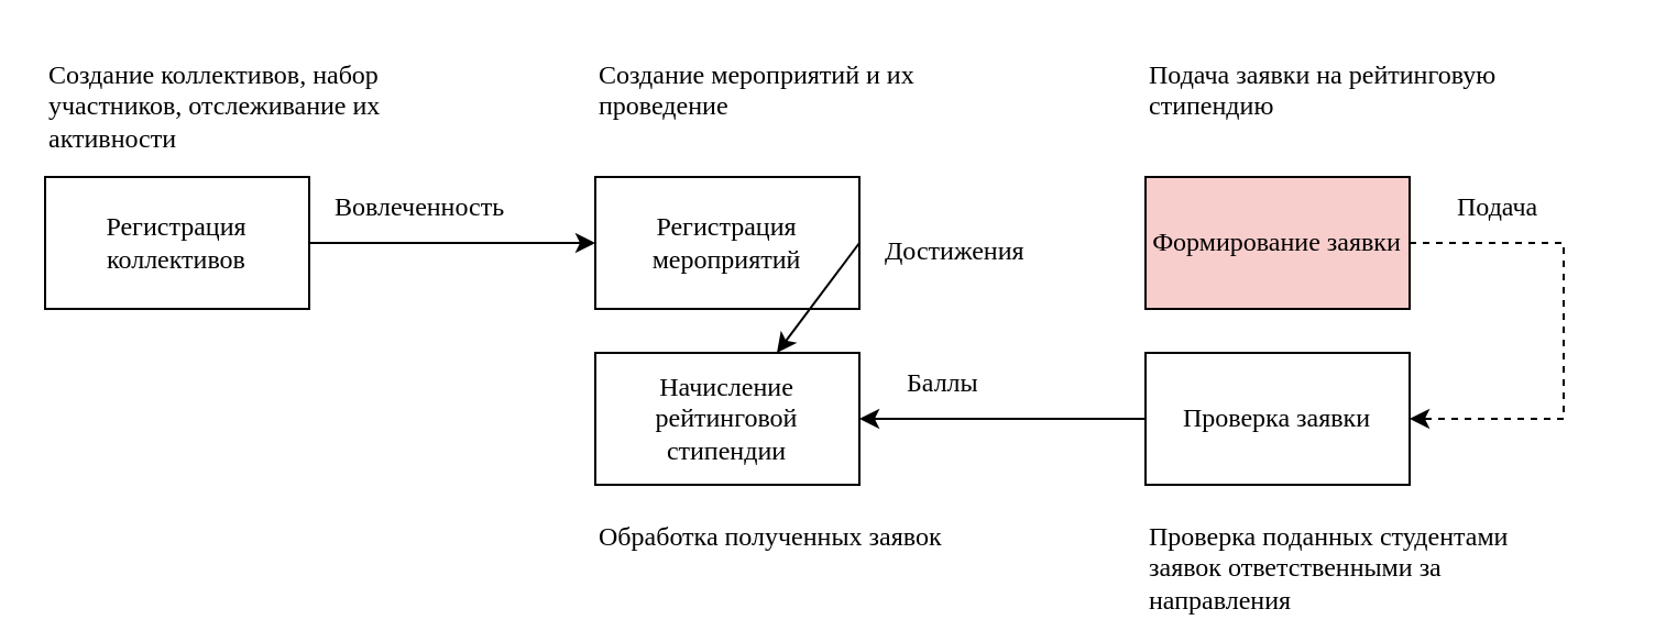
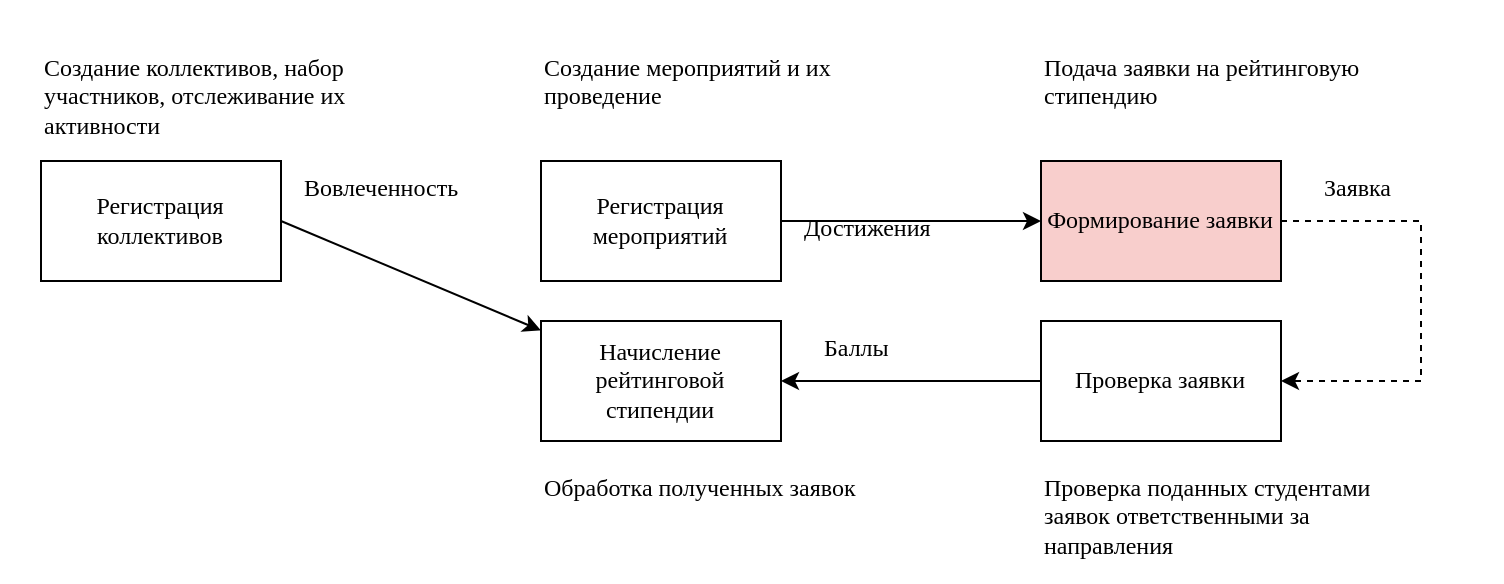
  <mxCell id="0" />
  <mxCell id="1" parent="0" />
  <mxCell id="2" value="Регистрация коллективов" style="rounded=0;whiteSpace=wrap;html=1;fontFamily=Times New Roman;" vertex="1" parent="1"><mxGeometry x="20" y="80" width="120" height="60" as="geometry" /></mxCell>
  <mxCell id="3" value="Регистрация мероприятий" style="rounded=0;whiteSpace=wrap;html=1;fontFamily=Times New Roman;" vertex="1" parent="1"><mxGeometry x="270" y="80" width="120" height="60" as="geometry" /></mxCell>
  <mxCell id="4" value="Формирование заявки" style="rounded=0;whiteSpace=wrap;html=1;fontFamily=Times New Roman;fillColor=#f8cecc;" vertex="1" parent="1"><mxGeometry x="520" y="80" width="120" height="60" as="geometry" /></mxCell>
  <mxCell id="5" value="Проверка заявки" style="rounded=0;whiteSpace=wrap;html=1;fontFamily=Times New Roman;" vertex="1" parent="1"><mxGeometry x="520" y="160" width="120" height="60" as="geometry" /></mxCell>
  <mxCell id="6" value="Начисление рейтинговой стипендии" style="rounded=0;whiteSpace=wrap;html=1;fontFamily=Times New Roman;" vertex="1" parent="1"><mxGeometry x="270" y="160" width="120" height="60" as="geometry" /></mxCell>
- <mxCell id="7" value="" style="endArrow=classic;html=1;rounded=0;exitX=1;exitY=0.5;exitDx=0;exitDy=0;fontFamily=Times New Roman;" edge="1" parent="1" source="2" target="3"><mxGeometry width="50" height="50" relative="1" as="geometry"><mxPoint x="140" y="230" as="sourcePoint" /><mxPoint x="190" y="180" as="targetPoint" /></mxGeometry></mxCell>
- <mxCell id="8" value="" style="endArrow=classic;html=1;rounded=0;exitX=1;exitY=0.5;exitDx=0;exitDy=0;fontFamily=Times New Roman;" edge="1" parent="1" source="3" target="6"><mxGeometry width="50" height="50" relative="1" as="geometry"><mxPoint x="150" y="120" as="sourcePoint" /><mxPoint x="280" y="120" as="targetPoint" /></mxGeometry></mxCell>
+ <mxCell id="7" value="" style="endArrow=classic;html=1;rounded=0;exitX=1;exitY=0.5;exitDx=0;exitDy=0;fontFamily=Times New Roman;" edge="1" parent="1" source="2" target="6"><mxGeometry width="50" height="50" relative="1" as="geometry"><mxPoint x="140" y="230" as="sourcePoint" /><mxPoint x="190" y="180" as="targetPoint" /></mxGeometry></mxCell>
+ <mxCell id="8" value="" style="endArrow=classic;html=1;rounded=0;exitX=1;exitY=0.5;exitDx=0;exitDy=0;entryX=0;entryY=0.5;entryDx=0;entryDy=0;fontFamily=Times New Roman;" edge="1" parent="1" source="3" target="4"><mxGeometry width="50" height="50" relative="1" as="geometry"><mxPoint x="150" y="120" as="sourcePoint" /><mxPoint x="280" y="120" as="targetPoint" /></mxGeometry></mxCell>
  <mxCell id="9" value="" style="endArrow=classic;html=1;rounded=0;entryX=1;entryY=0.5;entryDx=0;entryDy=0;exitX=1;exitY=0.5;exitDx=0;exitDy=0;fontFamily=Times New Roman;dashed=1;" edge="1" parent="1" source="4" target="5"><mxGeometry width="50" height="50" relative="1" as="geometry"><mxPoint x="700" y="170" as="sourcePoint" /><mxPoint x="870" y="190" as="targetPoint" /><Array as="points"><mxPoint x="710" y="110" /><mxPoint x="710" y="190" /></Array></mxGeometry></mxCell>
  <mxCell id="10" value="" style="endArrow=classic;html=1;rounded=0;entryX=1;entryY=0.5;entryDx=0;entryDy=0;exitX=0;exitY=0.5;exitDx=0;exitDy=0;fontFamily=Times New Roman;" edge="1" parent="1" source="5" target="6"><mxGeometry width="50" height="50" relative="1" as="geometry"><mxPoint x="780" y="350" as="sourcePoint" /><mxPoint x="780" y="120" as="targetPoint" /></mxGeometry></mxCell>
  <mxCell id="11" value="Вовлеченность" style="text;whiteSpace=wrap;html=1;fontFamily=Times New Roman;" vertex="1" parent="1"><mxGeometry x="150" y="80" width="120" height="40" as="geometry" /></mxCell>
  <mxCell id="12" value="Достижения" style="text;whiteSpace=wrap;html=1;fontFamily=Times New Roman;" vertex="1" parent="1"><mxGeometry x="400" y="100" width="100" height="40" as="geometry" /></mxCell>
- <mxCell id="13" value="Подача" style="text;whiteSpace=wrap;html=1;fontFamily=Times New Roman;" vertex="1" parent="1"><mxGeometry x="660" y="80" width="70" height="40" as="geometry" /></mxCell>
+ <mxCell id="13" value="Заявка" style="text;whiteSpace=wrap;html=1;fontFamily=Times New Roman;" vertex="1" parent="1"><mxGeometry x="660" y="80" width="70" height="40" as="geometry" /></mxCell>
  <mxCell id="14" value="Баллы" style="text;whiteSpace=wrap;html=1;fontFamily=Times New Roman;" vertex="1" parent="1"><mxGeometry x="410" y="160" width="70" height="40" as="geometry" /></mxCell>
  <mxCell id="15" value="Создание коллективов, набор участников, отслеживание их активности" style="text;whiteSpace=wrap;html=1;fontFamily=Times New Roman;" vertex="1" parent="1"><mxGeometry x="20" y="20" width="180" height="40" as="geometry" /></mxCell>
  <mxCell id="16" value="Создание мероприятий и их проведение" style="text;whiteSpace=wrap;html=1;fontFamily=Times New Roman;" vertex="1" parent="1"><mxGeometry x="270" y="20" width="160" height="40" as="geometry" /></mxCell>
  <mxCell id="17" value="Подача заявки на рейтинговую стипендию" style="text;whiteSpace=wrap;html=1;fontFamily=Times New Roman;" vertex="1" parent="1"><mxGeometry x="520" y="20" width="200" height="40" as="geometry" /></mxCell>
  <mxCell id="18" value="Проверка поданных студентами заявок ответственными за направления" style="text;whiteSpace=wrap;html=1;fontFamily=Times New Roman;" vertex="1" parent="1"><mxGeometry x="520" y="230" width="200" height="40" as="geometry" /></mxCell>
  <mxCell id="19" value="Обработка полученных заявок" style="text;whiteSpace=wrap;html=1;fontFamily=Times New Roman;" vertex="1" parent="1"><mxGeometry x="270" y="230" width="170" height="40" as="geometry" /></mxCell>
